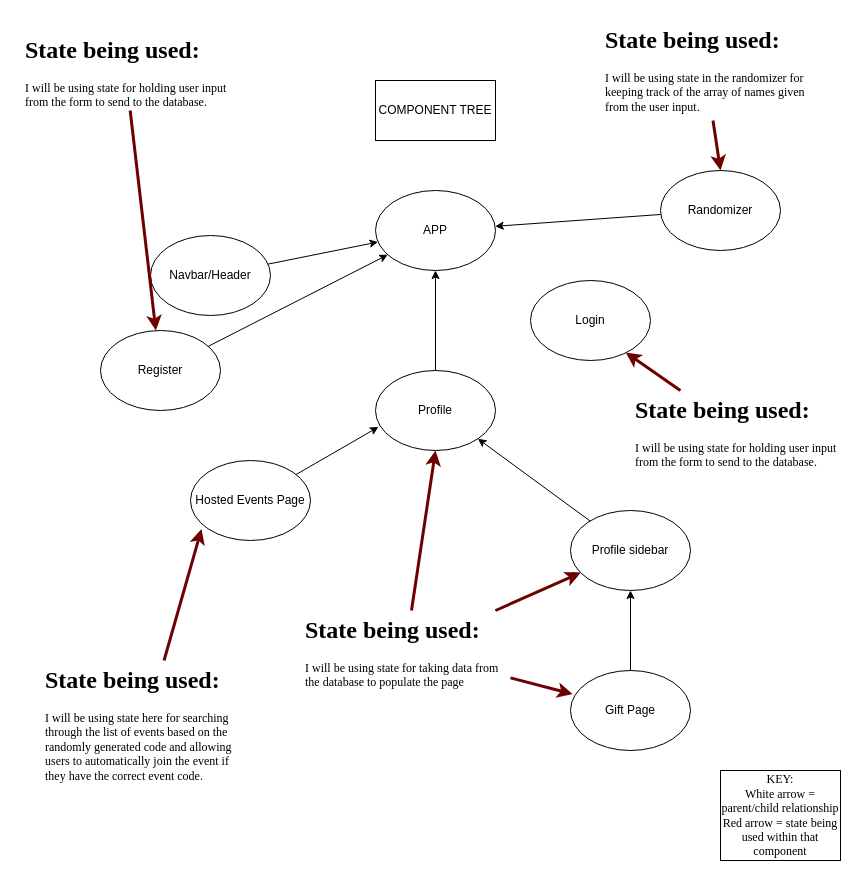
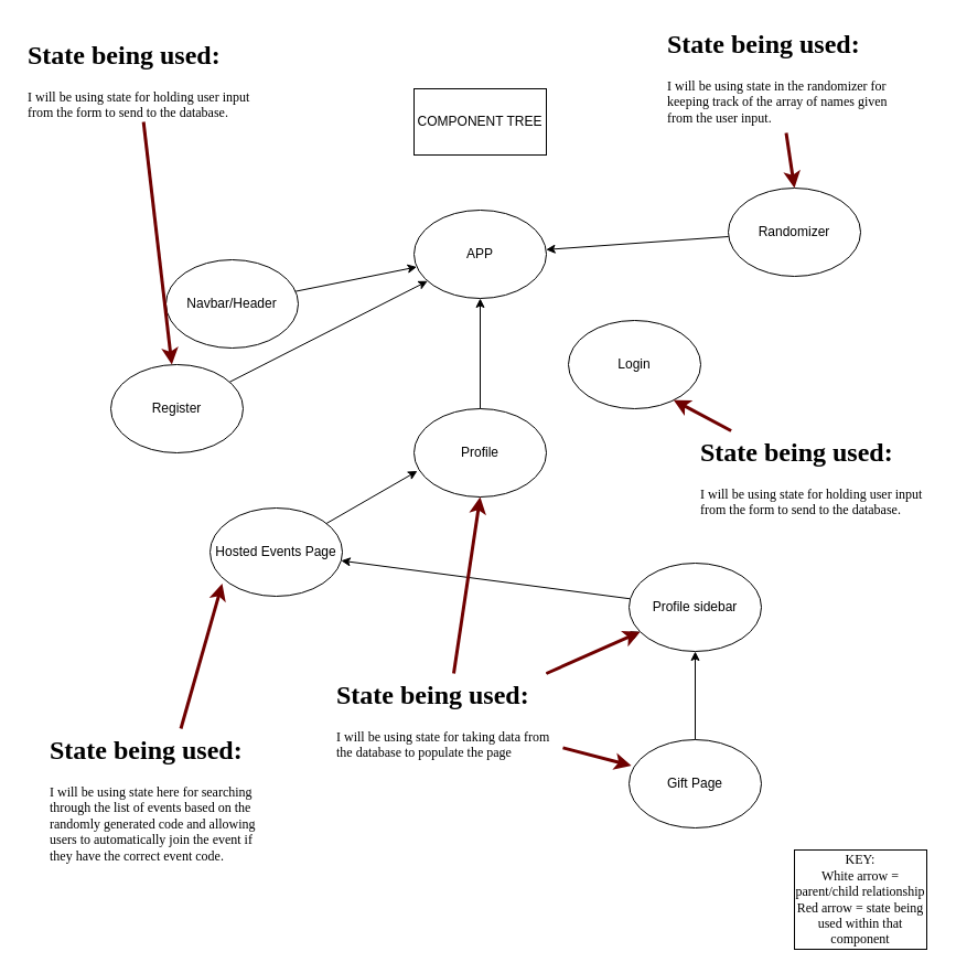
  <mxCell id="0" />
  <mxCell id="1" parent="0" />
  <mxCell id="2" value="COMPONENT TREE" style="rounded=0;whiteSpace=wrap;html=1;" vertex="1" parent="1"><mxGeometry x="375" y="80" width="120" height="60" as="geometry" /></mxCell>
  <mxCell id="3" value="APP" style="ellipse;whiteSpace=wrap;html=1;" vertex="1" parent="1"><mxGeometry x="375" y="190" width="120" height="80" as="geometry" /></mxCell>
  <mxCell id="4" style="edgeStyle=none;html=1;" edge="1" parent="1" source="5" target="3"><mxGeometry relative="1" as="geometry" /></mxCell>
  <mxCell id="5" value="Navbar/Header" style="ellipse;whiteSpace=wrap;html=1;" vertex="1" parent="1"><mxGeometry x="150" y="235" width="120" height="80" as="geometry" /></mxCell>
  <mxCell id="6" style="edgeStyle=none;html=1;entryX=0.5;entryY=1;entryDx=0;entryDy=0;" edge="1" parent="1" source="7" target="3"><mxGeometry relative="1" as="geometry"><mxPoint x="500" y="270" as="targetPoint" /></mxGeometry></mxCell>
  <mxCell id="7" value="Profile" style="ellipse;whiteSpace=wrap;html=1;" vertex="1" parent="1"><mxGeometry x="375" y="370" width="120" height="80" as="geometry" /></mxCell>
  <mxCell id="8" style="edgeStyle=none;html=1;" edge="1" parent="1" source="9" target="3"><mxGeometry relative="1" as="geometry" /></mxCell>
  <mxCell id="9" value="Randomizer" style="ellipse;whiteSpace=wrap;html=1;" vertex="1" parent="1"><mxGeometry x="660" y="170" width="120" height="80" as="geometry" /></mxCell>
- <mxCell id="10" style="edgeStyle=none;html=1;entryX=1;entryY=1;entryDx=0;entryDy=0;" edge="1" parent="1" source="11" target="7"><mxGeometry relative="1" as="geometry"><mxPoint x="435" y="550" as="targetPoint" /></mxGeometry></mxCell>
+ <mxCell id="10" style="edgeStyle=none;html=1;" edge="1" parent="1" source="11" target="18"><mxGeometry relative="1" as="geometry"><mxPoint x="435" y="550" as="targetPoint" /></mxGeometry></mxCell>
  <mxCell id="11" value="Profile sidebar" style="ellipse;whiteSpace=wrap;html=1;" vertex="1" parent="1"><mxGeometry x="570" y="510" width="120" height="80" as="geometry" /></mxCell>
  <mxCell id="12" style="edgeStyle=none;html=1;" edge="1" parent="1" source="13" target="3"><mxGeometry relative="1" as="geometry"><mxPoint x="330" y="280" as="targetPoint" /></mxGeometry></mxCell>
  <mxCell id="13" value="Register" style="ellipse;whiteSpace=wrap;html=1;" vertex="1" parent="1"><mxGeometry x="100" y="330" width="120" height="80" as="geometry" /></mxCell>
- <mxCell id="14" value="Login" style="ellipse;whiteSpace=wrap;html=1;" vertex="1" parent="1"><mxGeometry x="530" y="280" width="120" height="80" as="geometry" /></mxCell>
+ <mxCell id="14" value="Login" style="ellipse;whiteSpace=wrap;html=1;" vertex="1" parent="1"><mxGeometry x="515" y="290" width="120" height="80" as="geometry" /></mxCell>
  <mxCell id="15" style="edgeStyle=none;html=1;entryX=0.5;entryY=1;entryDx=0;entryDy=0;" edge="1" parent="1" source="16" target="11"><mxGeometry relative="1" as="geometry" /></mxCell>
  <mxCell id="16" value="Gift Page" style="ellipse;whiteSpace=wrap;html=1;" vertex="1" parent="1"><mxGeometry x="570" y="670" width="120" height="80" as="geometry" /></mxCell>
  <mxCell id="17" style="edgeStyle=none;html=1;entryX=0.025;entryY=0.706;entryDx=0;entryDy=0;entryPerimeter=0;" edge="1" parent="1" source="18" target="7"><mxGeometry relative="1" as="geometry" /></mxCell>
  <mxCell id="18" value="Hosted Events Page" style="ellipse;whiteSpace=wrap;html=1;" vertex="1" parent="1"><mxGeometry x="190" y="460" width="120" height="80" as="geometry" /></mxCell>
  <mxCell id="19" style="edgeStyle=none;html=1;entryX=0.794;entryY=0.901;entryDx=0;entryDy=0;entryPerimeter=0;fontFamily=Times New Roman;fillColor=#a20025;strokeColor=#6F0000;strokeWidth=3;" edge="1" parent="1" source="20" target="14"><mxGeometry relative="1" as="geometry" /></mxCell>
  <mxCell id="20" value="&lt;h1&gt;State being used:&lt;/h1&gt;&lt;p&gt;I will be using state for holding user input from the form to send to the database.&lt;/p&gt;" style="text;html=1;strokeColor=none;fillColor=none;spacing=5;spacingTop=-20;whiteSpace=wrap;overflow=hidden;rounded=0;fontFamily=Times New Roman;" vertex="1" parent="1"><mxGeometry x="630" y="390" width="215" height="80" as="geometry" /></mxCell>
  <mxCell id="21" style="edgeStyle=none;html=1;fontFamily=Times New Roman;fillColor=#a20025;strokeColor=#6F0000;strokeWidth=3;" edge="1" parent="1" source="22" target="13"><mxGeometry relative="1" as="geometry" /></mxCell>
  <mxCell id="22" value="&lt;h1&gt;State being used:&lt;/h1&gt;&lt;p&gt;I will be using state for holding user input from the form to send to the database.&lt;/p&gt;" style="text;html=1;strokeColor=none;fillColor=none;spacing=5;spacingTop=-20;whiteSpace=wrap;overflow=hidden;rounded=0;fontFamily=Times New Roman;" vertex="1" parent="1"><mxGeometry x="20" y="30" width="210" height="80" as="geometry" /></mxCell>
  <mxCell id="23" style="edgeStyle=none;html=1;entryX=0.5;entryY=1;entryDx=0;entryDy=0;fontFamily=Times New Roman;fillColor=#a20025;strokeColor=#6F0000;strokeWidth=3;" edge="1" parent="1" source="27" target="7"><mxGeometry relative="1" as="geometry" /></mxCell>
  <mxCell id="24" style="edgeStyle=none;html=1;fontFamily=Times New Roman;" edge="1" parent="1" source="27" target="11"><mxGeometry relative="1" as="geometry" /></mxCell>
  <mxCell id="25" style="edgeStyle=none;html=1;entryX=0.017;entryY=0.294;entryDx=0;entryDy=0;entryPerimeter=0;fontFamily=Times New Roman;fillColor=#a20025;strokeColor=#6F0000;strokeWidth=3;" edge="1" parent="1" source="27" target="16"><mxGeometry relative="1" as="geometry" /></mxCell>
  <mxCell id="26" value="" style="edgeStyle=none;html=1;fontFamily=Times New Roman;fillColor=#a20025;strokeColor=#6F0000;strokeWidth=3;" edge="1" parent="1" source="27" target="11"><mxGeometry relative="1" as="geometry" /></mxCell>
  <mxCell id="27" value="&lt;h1&gt;State being used:&lt;/h1&gt;&lt;p&gt;I will be using state for taking data from the database to populate the page&lt;/p&gt;" style="text;html=1;strokeColor=none;fillColor=none;spacing=5;spacingTop=-20;whiteSpace=wrap;overflow=hidden;rounded=0;fontFamily=Times New Roman;" vertex="1" parent="1"><mxGeometry x="300" y="610" width="210" height="80" as="geometry" /></mxCell>
  <mxCell id="28" style="edgeStyle=none;html=1;entryX=0.5;entryY=0;entryDx=0;entryDy=0;fontFamily=Times New Roman;fillColor=#a20025;strokeColor=#6F0000;strokeWidth=3;" edge="1" parent="1" source="29" target="9"><mxGeometry relative="1" as="geometry" /></mxCell>
  <mxCell id="29" value="&lt;h1&gt;State being used:&lt;/h1&gt;&lt;p&gt;I will be using state in the randomizer for keeping track of the array of names given from the user input.&lt;/p&gt;" style="text;html=1;strokeColor=none;fillColor=none;spacing=5;spacingTop=-20;whiteSpace=wrap;overflow=hidden;rounded=0;fontFamily=Times New Roman;" vertex="1" parent="1"><mxGeometry x="600" y="20" width="210" height="100" as="geometry" /></mxCell>
  <mxCell id="30" style="edgeStyle=none;html=1;entryX=0.092;entryY=0.856;entryDx=0;entryDy=0;entryPerimeter=0;fontFamily=Times New Roman;fillColor=#a20025;strokeColor=#6F0000;strokeWidth=3;" edge="1" parent="1" source="31" target="18"><mxGeometry relative="1" as="geometry" /></mxCell>
  <mxCell id="31" value="&lt;h1&gt;State being used:&lt;/h1&gt;&lt;p&gt;I will be using state here for searching through the list of events based on the randomly generated code and allowing users to automatically join the event if they have the correct event code.&lt;/p&gt;" style="text;html=1;strokeColor=none;fillColor=none;spacing=5;spacingTop=-20;whiteSpace=wrap;overflow=hidden;rounded=0;fontFamily=Times New Roman;" vertex="1" parent="1"><mxGeometry x="40" y="660" width="210" height="130" as="geometry" /></mxCell>
  <mxCell id="32" value="KEY:&lt;br&gt;White arrow = parent/child relationship&lt;br&gt;Red arrow = state being used within that component" style="rounded=0;whiteSpace=wrap;html=1;fontFamily=Times New Roman;" vertex="1" parent="1"><mxGeometry x="720" y="770" width="120" height="90" as="geometry" /></mxCell>
